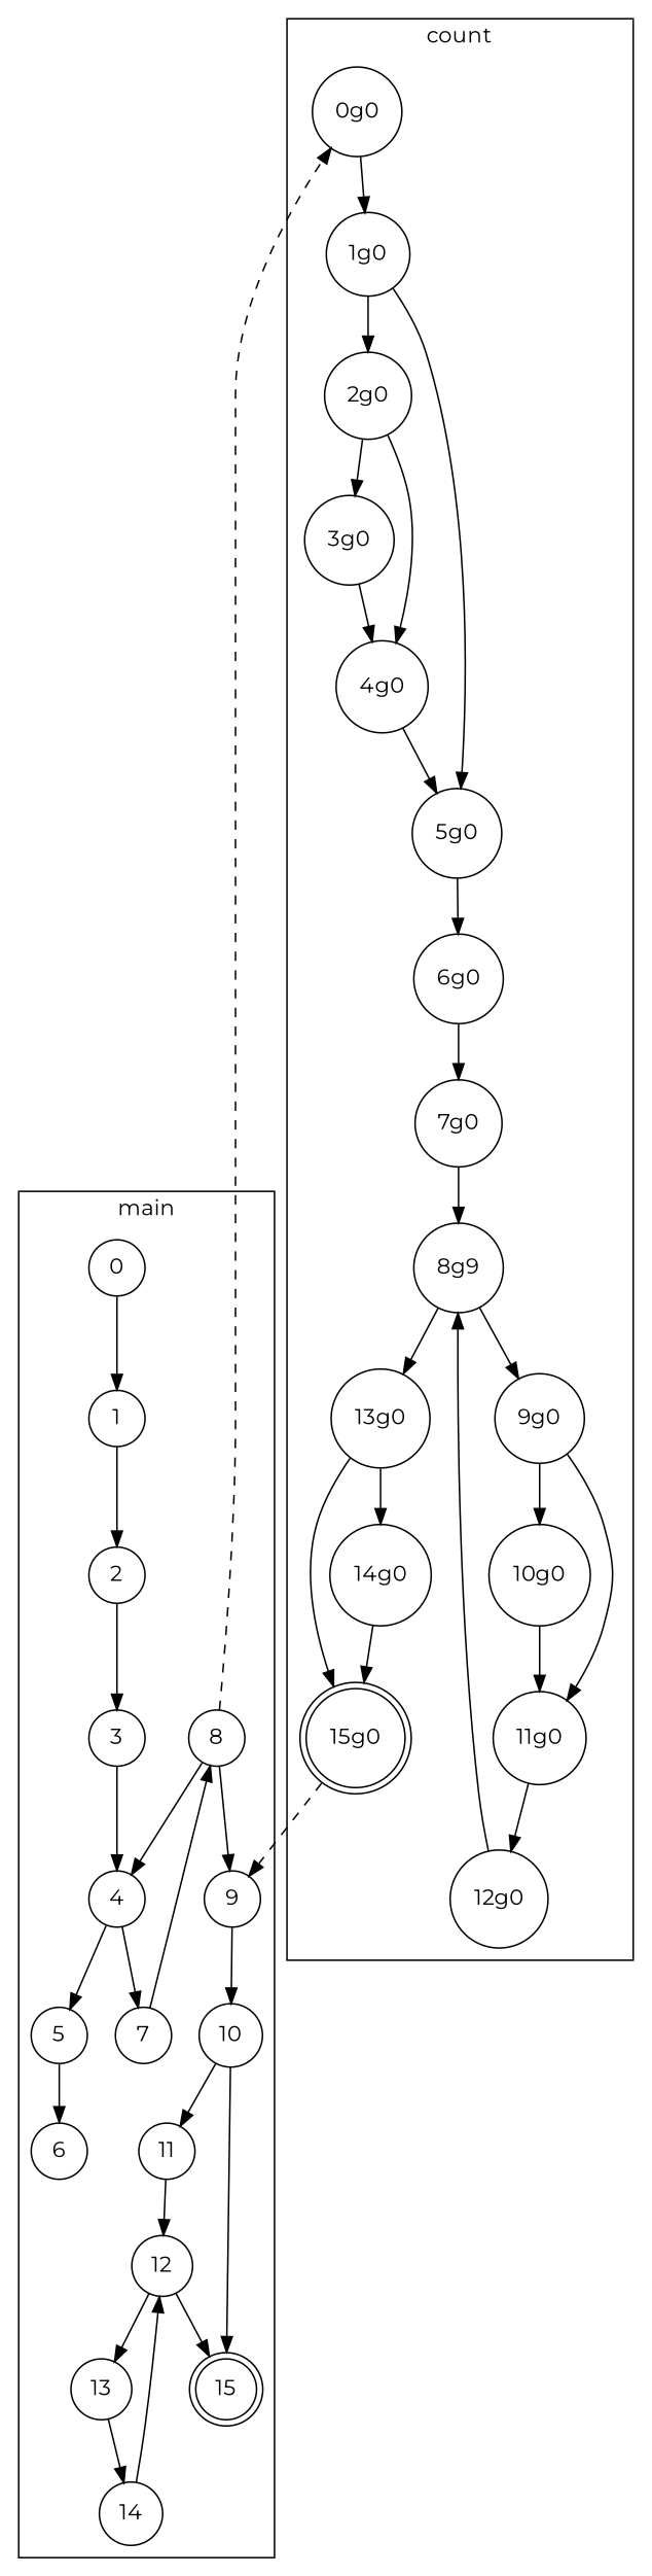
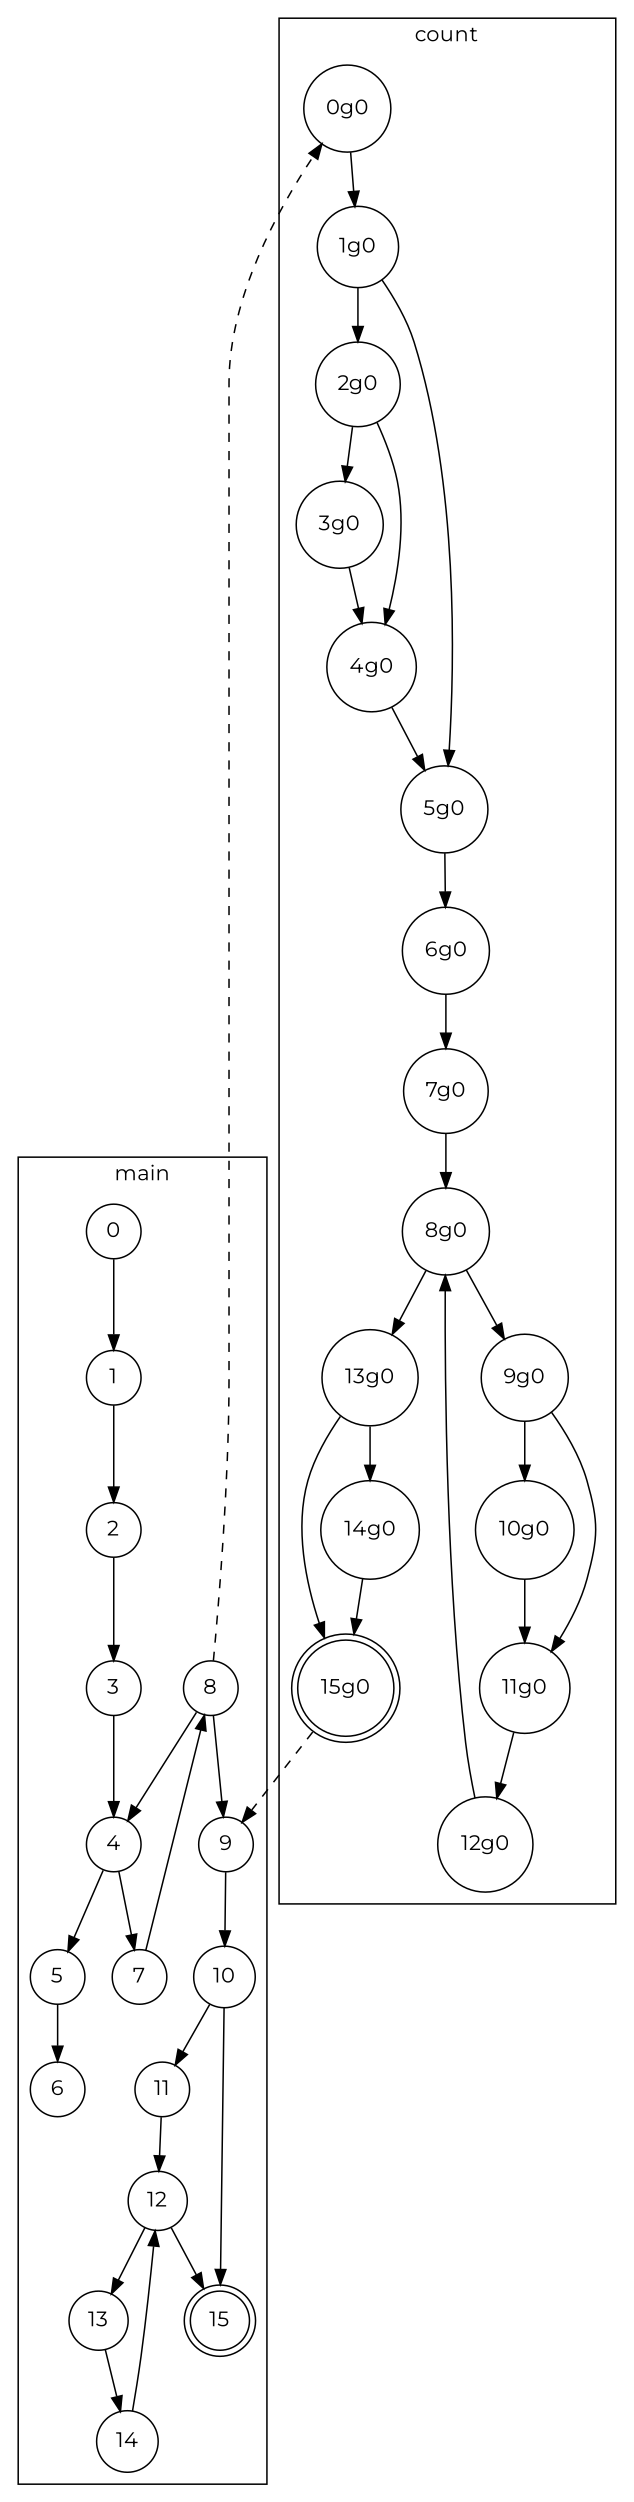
  digraph {
    fontname=Montserrat
    node [fontname=Montserrat shape=circle]
    edge [fontname=Montserrat]
    15 [shape=doublecircle]
    0
    1
    2
    3
    4
    5
    7
    6
    8
    9
    10
    11
    12
    13
    14
    "15g0" [shape=doublecircle]
    "0g0"
    "1g0"
    "2g0"
    "5g0"
    "3g0"
    "4g0"
    "6g0"
    "7g0"
-   "8g0" [label="8g9"]
+   "8g0"
    "9g0"
    "13g0"
    "10g0"
    "11g0"
    "12g0"
    "14g0"
    subgraph cluster_1 {
      color=black
      label=main
      15
      0
      1
      2
      3
      4
      5
      7
      6
      8
      9
      10
      11
      12
      13
      14
    }
    subgraph cluster_2 {
      color=black
      label=count
      "15g0"
      "0g0"
      "1g0"
      "2g0"
      "5g0"
      "3g0"
      "4g0"
      "6g0"
      "7g0"
      "8g0"
      "9g0"
      "13g0"
      "10g0"
      "11g0"
      "12g0"
      "14g0"
    }
    0 -> 1
    1 -> 2
    2 -> 3
    3 -> 4
    4 -> 5
    4 -> 7
    5 -> 6
    7 -> 8
    8 -> 4
    8 -> 9
    8 -> "0g0" [style=dashed]
    9 -> 10
    10 -> 15
    10 -> 11
    11 -> 12
    12 -> 15
    12 -> 13
    13 -> 14
    14 -> 12
    "15g0" -> 9 [style=dashed]
    "0g0" -> "1g0"
    "1g0" -> "2g0"
    "1g0" -> "5g0"
    "2g0" -> "3g0"
    "2g0" -> "4g0"
    "5g0" -> "6g0"
    "3g0" -> "4g0"
    "4g0" -> "5g0"
    "6g0" -> "7g0"
    "7g0" -> "8g0"
    "8g0" -> "9g0"
    "8g0" -> "13g0"
    "9g0" -> "10g0"
    "9g0" -> "11g0"
    "13g0" -> "15g0"
    "13g0" -> "14g0"
    "10g0" -> "11g0"
    "11g0" -> "12g0"
    "12g0" -> "8g0"
    "14g0" -> "15g0"
  }
